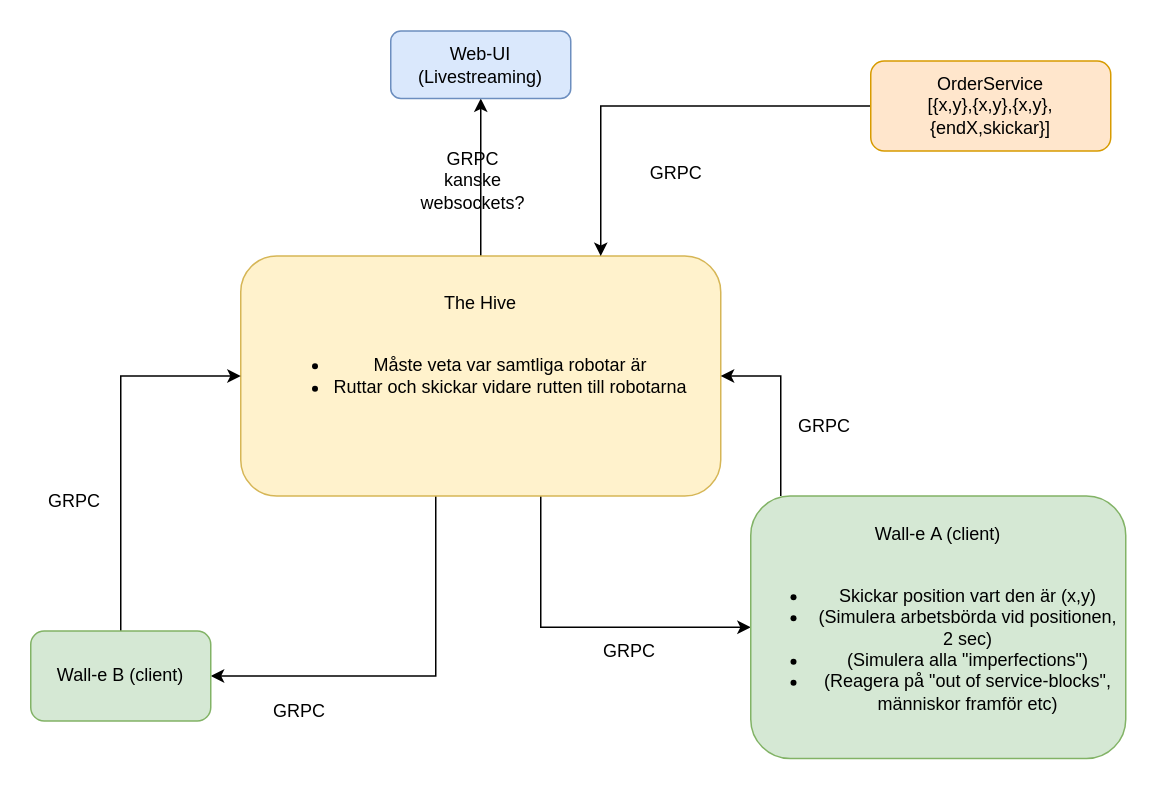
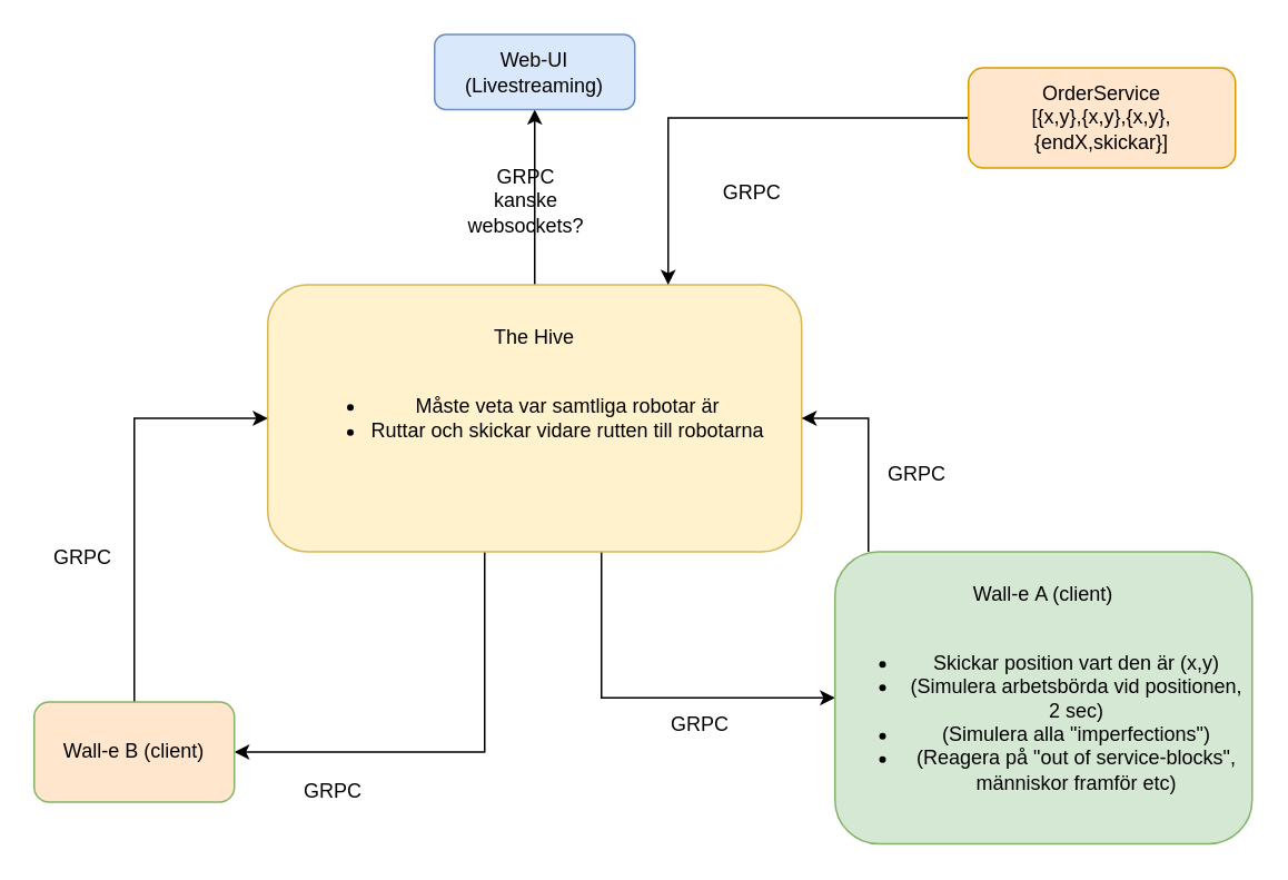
  <mxCell id="0" />
  <mxCell id="1" parent="0" />
  <mxCell id="2" value="" style="edgeStyle=orthogonalEdgeStyle;rounded=0;orthogonalLoop=1;jettySize=auto;html=1;" parent="1" source="5" target="6" edge="1"><mxGeometry relative="1" as="geometry"><Array as="points"><mxPoint x="300" y="210" /><mxPoint x="300" y="210" /></Array></mxGeometry></mxCell>
  <mxCell id="3" style="edgeStyle=orthogonalEdgeStyle;rounded=0;orthogonalLoop=1;jettySize=auto;html=1;entryX=1;entryY=0.5;entryDx=0;entryDy=0;" parent="1" source="5" target="8" edge="1"><mxGeometry relative="1" as="geometry"><Array as="points"><mxPoint x="290" y="450" /></Array></mxGeometry></mxCell>
  <mxCell id="4" style="edgeStyle=orthogonalEdgeStyle;rounded=0;orthogonalLoop=1;jettySize=auto;html=1;entryX=0;entryY=0.5;entryDx=0;entryDy=0;" parent="1" source="5" target="10" edge="1"><mxGeometry relative="1" as="geometry"><Array as="points"><mxPoint x="360" y="418" /></Array></mxGeometry></mxCell>
  <mxCell id="5" value="&lt;div&gt;The Hive&lt;/div&gt;&lt;div&gt;&lt;br&gt;&lt;/div&gt;&lt;ul&gt;&lt;li&gt;Måste veta var samtliga robotar är&lt;/li&gt;&lt;li&gt;Ruttar och skickar vidare rutten till robotarna&lt;/li&gt;&lt;/ul&gt;&lt;div&gt;&lt;br&gt;&lt;/div&gt;&lt;div&gt;&lt;br&gt;&lt;/div&gt;" style="rounded=1;whiteSpace=wrap;html=1;fillColor=#fff2cc;strokeColor=#d6b656;" parent="1" vertex="1"><mxGeometry x="160" y="170" width="320" height="160" as="geometry" /></mxCell>
  <mxCell id="6" value="&lt;div&gt;Web-UI&lt;/div&gt;&lt;div&gt;(Livestreaming)&lt;/div&gt;" style="whiteSpace=wrap;html=1;rounded=1;fillColor=#dae8fc;strokeColor=#6c8ebf;" parent="1" vertex="1"><mxGeometry x="260" y="20" width="120" height="45" as="geometry" /></mxCell>
  <mxCell id="7" style="edgeStyle=orthogonalEdgeStyle;rounded=0;orthogonalLoop=1;jettySize=auto;html=1;entryX=0;entryY=0.5;entryDx=0;entryDy=0;" parent="1" source="8" target="5" edge="1"><mxGeometry relative="1" as="geometry"><Array as="points"><mxPoint x="80" y="250" /></Array></mxGeometry></mxCell>
- <mxCell id="8" value="Wall-e B (client)" style="rounded=1;whiteSpace=wrap;html=1;fillColor=#d5e8d4;strokeColor=#82b366;" parent="1" vertex="1"><mxGeometry x="20" y="420" width="120" height="60" as="geometry" /></mxCell>
+ <mxCell id="8" value="Wall-e B (client)" style="rounded=1;whiteSpace=wrap;html=1;fillColor=#ffe6cc;strokeColor=#82b366;" parent="1" vertex="1"><mxGeometry x="20" y="420" width="120" height="60" as="geometry" /></mxCell>
  <mxCell id="9" style="edgeStyle=orthogonalEdgeStyle;rounded=0;orthogonalLoop=1;jettySize=auto;html=1;entryX=1;entryY=0.5;entryDx=0;entryDy=0;" parent="1" source="10" target="5" edge="1"><mxGeometry relative="1" as="geometry"><Array as="points"><mxPoint x="520" y="250" /></Array></mxGeometry></mxCell>
  <mxCell id="10" value="Wall-e&amp;nbsp;&lt;span&gt;A (client)&lt;/span&gt;&lt;br&gt;&lt;div&gt;&lt;br&gt;&lt;/div&gt;&lt;div&gt;&lt;ul&gt;&lt;li&gt;Skickar position vart den är (x,y)&lt;/li&gt;&lt;li&gt;(Simulera arbetsbörda vid positionen, 2 sec)&lt;/li&gt;&lt;li&gt;(Simulera alla &quot;imperfections&quot;)&lt;/li&gt;&lt;li&gt;(Reagera på &quot;out of service-blocks&quot;, människor framför etc)&lt;br&gt;&lt;/li&gt;&lt;/ul&gt;&lt;/div&gt;" style="rounded=1;whiteSpace=wrap;html=1;fillColor=#d5e8d4;strokeColor=#82b366;" parent="1" vertex="1"><mxGeometry x="500" y="330" width="250" height="175" as="geometry" /></mxCell>
  <mxCell id="11" style="edgeStyle=orthogonalEdgeStyle;rounded=0;orthogonalLoop=1;jettySize=auto;html=1;entryX=0.75;entryY=0;entryDx=0;entryDy=0;" parent="1" source="12" target="5" edge="1"><mxGeometry relative="1" as="geometry" /></mxCell>
  <mxCell id="12" value="&lt;div&gt;OrderService&lt;/div&gt;&lt;div&gt;[{x,y},{x,y},{x,y},{endX,skickar}]&lt;br&gt;&lt;/div&gt;" style="rounded=1;whiteSpace=wrap;html=1;fillColor=#ffe6cc;strokeColor=#d79b00;" parent="1" vertex="1"><mxGeometry x="580" y="40" width="160" height="60" as="geometry" /></mxCell>
  <mxCell id="13" value="GRPC&lt;br&gt;kanske websockets?" style="text;html=1;strokeColor=none;fillColor=none;align=center;verticalAlign=middle;whiteSpace=wrap;rounded=0;" parent="1" vertex="1"><mxGeometry x="285" y="105" width="60" height="30" as="geometry" /></mxCell>
  <mxCell id="14" value="GRPC" style="text;whiteSpace=wrap;html=1;" parent="1" vertex="1"><mxGeometry x="30" y="320" width="120" height="30" as="geometry" /></mxCell>
  <mxCell id="15" value="GRPC" style="text;whiteSpace=wrap;html=1;" parent="1" vertex="1"><mxGeometry x="180" y="460" width="120" height="30" as="geometry" /></mxCell>
  <mxCell id="16" value="GRPC" style="text;html=1;align=center;verticalAlign=middle;resizable=0;points=[];autosize=1;strokeColor=none;fillColor=none;" parent="1" vertex="1"><mxGeometry x="425" y="105" width="50" height="20" as="geometry" /></mxCell>
  <mxCell id="17" value="GRPC" style="text;whiteSpace=wrap;html=1;" parent="1" vertex="1"><mxGeometry x="400" y="420" width="120" height="30" as="geometry" /></mxCell>
  <mxCell id="18" value="GRPC" style="text;whiteSpace=wrap;html=1;" parent="1" vertex="1"><mxGeometry x="530" y="270" width="120" height="30" as="geometry" /></mxCell>
